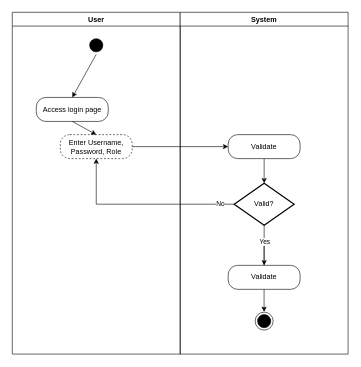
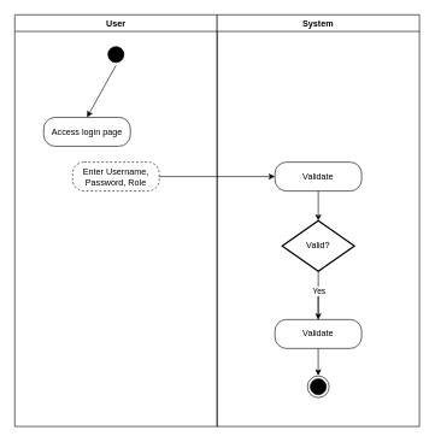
  <mxCell id="0" />
  <mxCell id="1" parent="0" />
  <mxCell id="2" value="User" style="swimlane;whiteSpace=wrap;strokeColor=#000000;" parent="1" vertex="1"><mxGeometry x="20" y="20" width="280" height="570" as="geometry" /></mxCell>
  <mxCell id="3" value="" style="ellipse;shape=startState;fillColor=#000000;strokeColor=#000000;" parent="2" vertex="1"><mxGeometry x="125" y="40" width="30" height="30" as="geometry" /></mxCell>
  <mxCell id="4" value="Access login page" style="rounded=1;whiteSpace=wrap;html=1;arcSize=40;fontColor=#000000;fillColor=#FFFFFF;strokeColor=#000000;shadow=0;" parent="2" vertex="1"><mxGeometry x="40" y="142" width="120" height="40" as="geometry" /></mxCell>
  <mxCell id="5" value="" style="endArrow=classic;html=1;rounded=0;exitX=0.5;exitY=1;exitDx=0;exitDy=0;entryX=0.5;entryY=0;entryDx=0;entryDy=0;" parent="2" source="3" target="4" edge="1"><mxGeometry width="50" height="50" relative="1" as="geometry"><mxPoint x="-160" y="152" as="sourcePoint" /><mxPoint x="-204.5" y="124" as="targetPoint" /></mxGeometry></mxCell>
  <mxCell id="6" value="Enter Username,&lt;div&gt;Password, Role&lt;/div&gt;" style="rounded=1;whiteSpace=wrap;html=1;arcSize=40;fontColor=#000000;fillColor=#FFFFFF;strokeColor=#000000;shadow=0;dashed=1;" parent="2" vertex="1"><mxGeometry x="80" y="204" width="120" height="40" as="geometry" /></mxCell>
- <mxCell id="7" value="" style="endArrow=classic;html=1;rounded=0;entryX=0.5;entryY=0;entryDx=0;entryDy=0;exitX=0.5;exitY=1;exitDx=0;exitDy=0;" parent="2" source="4" target="6" edge="1"><mxGeometry width="50" height="50" relative="1" as="geometry"><mxPoint x="130" y="172" as="sourcePoint" /><mxPoint x="95.5" y="144" as="targetPoint" /></mxGeometry></mxCell>
  <mxCell id="8" value="System" style="swimlane;whiteSpace=wrap;strokeColor=#000000;startSize=23;" parent="1" vertex="1"><mxGeometry x="300" y="20" width="280" height="570" as="geometry" /></mxCell>
  <mxCell id="9" value="" style="ellipse;shape=endState;fillColor=#000000;strokeColor=#000000;" parent="8" vertex="1"><mxGeometry x="125" y="500" width="30" height="30" as="geometry" /></mxCell>
  <mxCell id="10" value="" style="edgeStyle=orthogonalEdgeStyle;rounded=0;orthogonalLoop=1;jettySize=auto;html=1;" parent="8" source="11" target="13" edge="1"><mxGeometry relative="1" as="geometry" /></mxCell>
  <mxCell id="11" value="Validate" style="rounded=1;whiteSpace=wrap;html=1;arcSize=40;fontColor=#000000;fillColor=#FFFFFF;strokeColor=#000000;shadow=0;" parent="8" vertex="1"><mxGeometry x="80" y="204" width="120" height="40" as="geometry" /></mxCell>
  <mxCell id="12" value="" style="edgeStyle=orthogonalEdgeStyle;rounded=0;orthogonalLoop=1;jettySize=auto;html=1;" parent="8" edge="1"><mxGeometry relative="1" as="geometry"><mxPoint x="139.89" y="384.5" as="sourcePoint" /><mxPoint x="139.89" y="499.5" as="targetPoint" /></mxGeometry></mxCell>
  <mxCell id="13" value="Valid?" style="strokeWidth=2;html=1;shape=mxgraph.flowchart.decision;whiteSpace=wrap;" parent="8" vertex="1"><mxGeometry x="90" y="285" width="100" height="70" as="geometry" /></mxCell>
  <mxCell id="14" value="Validate" style="rounded=1;whiteSpace=wrap;html=1;arcSize=40;fontColor=#000000;fillColor=#FFFFFF;strokeColor=#000000;shadow=0;" vertex="1" parent="8"><mxGeometry x="80" y="422" width="120" height="40" as="geometry" /></mxCell>
  <mxCell id="15" style="edgeStyle=orthogonalEdgeStyle;rounded=0;orthogonalLoop=1;jettySize=auto;html=1;exitX=0.5;exitY=1;exitDx=0;exitDy=0;entryX=0.5;entryY=0;entryDx=0;entryDy=0;exitPerimeter=0;" edge="1" parent="8" source="13" target="14"><mxGeometry relative="1" as="geometry" /></mxCell>
  <mxCell id="16" value="Yes" style="edgeLabel;html=1;align=center;verticalAlign=middle;resizable=0;points=[];" vertex="1" connectable="0" parent="15"><mxGeometry x="-0.206" y="-1" relative="1" as="geometry"><mxPoint x="1" as="offset" /></mxGeometry></mxCell>
  <mxCell id="17" value="" style="endArrow=classic;html=1;rounded=0;exitX=1;exitY=0.5;exitDx=0;exitDy=0;entryX=0;entryY=0.5;entryDx=0;entryDy=0;" parent="1" source="6" target="11" edge="1"><mxGeometry width="50" height="50" relative="1" as="geometry"><mxPoint x="-160" y="152" as="sourcePoint" /><mxPoint x="-204.5" y="124" as="targetPoint" /></mxGeometry></mxCell>
- <mxCell id="18" style="edgeStyle=orthogonalEdgeStyle;rounded=0;orthogonalLoop=1;jettySize=auto;html=1;entryX=0.5;entryY=1;entryDx=0;entryDy=0;" parent="1" source="13" target="6" edge="1"><mxGeometry relative="1" as="geometry" /></mxCell>
- <mxCell id="19" value="No" style="edgeLabel;html=1;align=center;verticalAlign=middle;resizable=0;points=[];" parent="18" vertex="1" connectable="0"><mxGeometry x="-0.846" y="-1" relative="1" as="geometry"><mxPoint as="offset" /></mxGeometry></mxCell>
